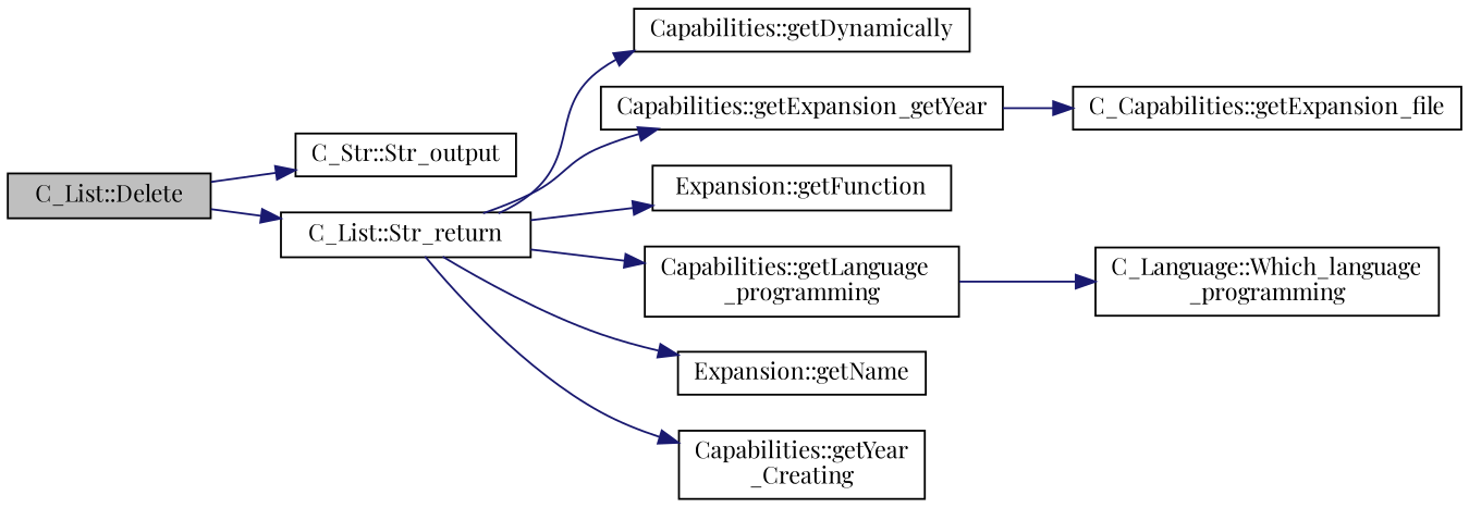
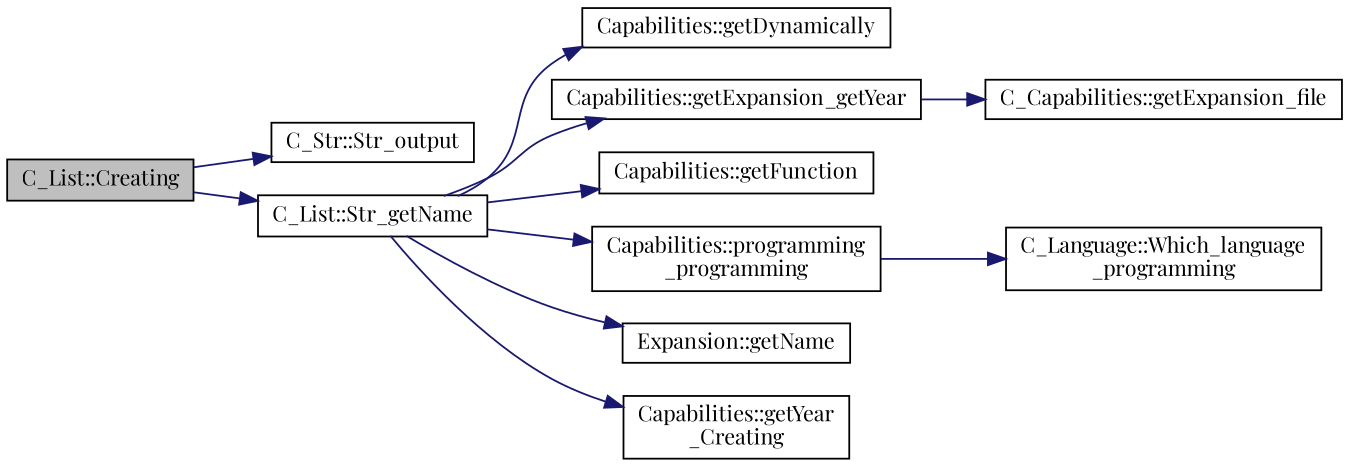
  digraph {
    fontname="Playfair Display"
    rankdir=LR
    node [color=black fillcolor=white fontname="Playfair Display" fontsize=12 shape=record style=filled]
    edge [color=midnightblue fontname="Playfair Display" fontsize=12 labelfontname=Helvetica labelfontsize=12 style=solid]
-   n1 [fillcolor=grey75 fontcolor=black height=0.2 label="C_List::Delete" width=0.4]
+   n1 [fillcolor=grey75 fontcolor=black height=0.2 label="C_List::Creating" width=0.4]
    n2 [height=0.2 label="C_Str::Str_output" width=0.4]
-   n3 [height=0.2 label="C_List::Str_return" width=0.4]
+   n3 [height=0.2 label="C_List::Str_getName" width=0.4]
    n4 [height=0.2 label="Capabilities::getDynamically" width=0.4]
    n5 [height=0.2 label="Capabilities::getExpansion_getYear" width=0.4]
-   n6 [height=0.2 label="Expansion::getFunction" width=0.4]
-   n7 [height=0.2 label="Capabilities::getLanguage\l_programming" width=0.4]
+   n6 [height=0.2 label="Capabilities::getFunction" width=0.4]
+   n7 [height=0.2 label="Capabilities::programming\l_programming" width=0.4]
    n8 [height=0.2 label="Expansion::getName" width=0.4]
    n9 [height=0.2 label="Capabilities::getYear\l_Creating" width=0.4]
    n10 [height=0.2 label="C_Capabilities::getExpansion_file" width=0.4]
    n11 [height=0.2 label="C_Language::Which_language\l_programming" width=0.4]
    n1 -> n2
    n1 -> n3
    n3 -> n4
    n3 -> n5
    n3 -> n6
    n3 -> n7
    n3 -> n8
    n3 -> n9
    n5 -> n10
    n7 -> n11
  }
